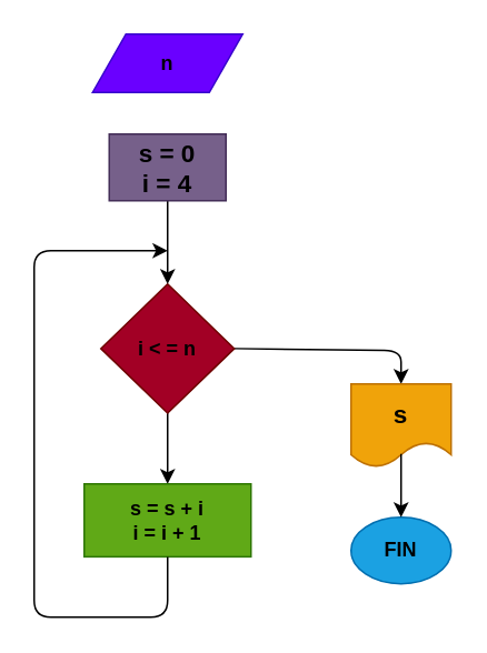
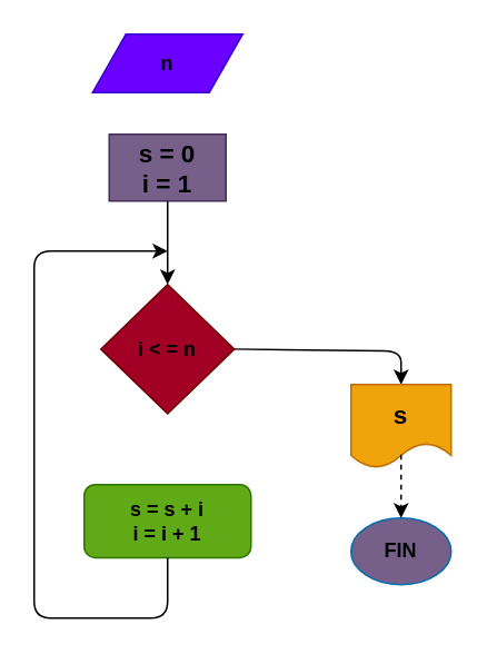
  <mxCell id="0" />
  <mxCell id="1" parent="0" />
  <mxCell id="2" value="&lt;font color=&quot;#000000&quot;&gt;&lt;b&gt;n&lt;/b&gt;&lt;/font&gt;" style="shape=parallelogram;perimeter=parallelogramPerimeter;whiteSpace=wrap;html=1;fixedSize=1;fillColor=#6a00ff;strokeColor=#3700CC;fontColor=#ffffff;" vertex="1" parent="1"><mxGeometry x="55" y="20" width="90" height="35" as="geometry" /></mxCell>
- <mxCell id="3" value="" style="edgeStyle=none;html=1;fontColor=#000000;" edge="1" parent="1" source="5" target="6"><mxGeometry relative="1" as="geometry" /></mxCell>
  <mxCell id="4" style="edgeStyle=none;html=1;exitX=1;exitY=0.5;exitDx=0;exitDy=0;entryX=0.5;entryY=0;entryDx=0;entryDy=0;fontColor=#000000;" edge="1" parent="1" source="5" target="7"><mxGeometry relative="1" as="geometry"><Array as="points"><mxPoint x="240" y="210" /></Array></mxGeometry></mxCell>
  <mxCell id="5" value="&lt;font color=&quot;#000000&quot;&gt;&lt;b&gt;i &amp;lt; = n&lt;/b&gt;&lt;/font&gt;" style="rhombus;whiteSpace=wrap;html=1;fillColor=#a20025;strokeColor=#6F0000;fontColor=#ffffff;" vertex="1" parent="1"><mxGeometry x="60" y="170" width="80" height="77.5" as="geometry" /></mxCell>
- <mxCell id="6" value="&lt;b&gt;&lt;font color=&quot;#000000&quot;&gt;s = s + i&lt;br&gt;i = i + 1&lt;/font&gt;&lt;/b&gt;" style="whiteSpace=wrap;html=1;fillColor=#60a917;strokeColor=#2D7600;fontColor=#ffffff;rounded=0;" vertex="1" parent="1"><mxGeometry x="50" y="290" width="100" height="43.75" as="geometry" /></mxCell>
+ <mxCell id="6" value="&lt;b&gt;&lt;font color=&quot;#000000&quot;&gt;s = s + i&lt;br&gt;i = i + 1&lt;/font&gt;&lt;/b&gt;" style="rounded=1;whiteSpace=wrap;html=1;fillColor=#60a917;strokeColor=#2D7600;fontColor=#ffffff;" vertex="1" parent="1"><mxGeometry x="50" y="290" width="100" height="43.75" as="geometry" /></mxCell>
  <mxCell id="7" value="&lt;b&gt;&lt;font style=&quot;font-size: 15px;&quot;&gt;s&lt;/font&gt;&lt;/b&gt;" style="shape=document;whiteSpace=wrap;html=1;boundedLbl=1;fontColor=#000000;fillColor=#f0a30a;strokeColor=#BD7000;" vertex="1" parent="1"><mxGeometry x="210" y="230" width="60" height="50" as="geometry" /></mxCell>
- <mxCell id="8" value="&lt;font color=&quot;#000000&quot;&gt;&lt;b&gt;FIN&lt;/b&gt;&lt;/font&gt;" style="ellipse;whiteSpace=wrap;html=1;fillColor=#1ba1e2;fontColor=#ffffff;strokeColor=#006EAF;" vertex="1" parent="1"><mxGeometry x="210" y="310" width="60" height="40" as="geometry" /></mxCell>
- <mxCell id="9" value="" style="endArrow=classic;html=1;fontColor=#000000;exitX=0.5;exitY=0.84;exitDx=0;exitDy=0;exitPerimeter=0;entryX=0.5;entryY=0;entryDx=0;entryDy=0;" edge="1" parent="1" source="7" target="8"><mxGeometry width="50" height="50" relative="1" as="geometry"><mxPoint x="90" y="230" as="sourcePoint" /><mxPoint x="140" y="180" as="targetPoint" /></mxGeometry></mxCell>
+ <mxCell id="8" value="&lt;font color=&quot;#000000&quot;&gt;&lt;b&gt;FIN&lt;/b&gt;&lt;/font&gt;" style="ellipse;whiteSpace=wrap;html=1;fillColor=#76608a;fontColor=#ffffff;strokeColor=#006EAF;" vertex="1" parent="1"><mxGeometry x="210" y="310" width="60" height="40" as="geometry" /></mxCell>
+ <mxCell id="9" value="" style="endArrow=classic;html=1;fontColor=#000000;exitX=0.5;exitY=0.84;exitDx=0;exitDy=0;exitPerimeter=0;entryX=0.5;entryY=0;entryDx=0;entryDy=0;dashed=1;" edge="1" parent="1" source="7" target="8"><mxGeometry width="50" height="50" relative="1" as="geometry"><mxPoint x="90" y="230" as="sourcePoint" /><mxPoint x="140" y="180" as="targetPoint" /></mxGeometry></mxCell>
  <mxCell id="10" value="" style="endArrow=classic;html=1;fontSize=15;fontColor=#000000;exitX=0.5;exitY=1;exitDx=0;exitDy=0;" edge="1" parent="1" source="6"><mxGeometry width="50" height="50" relative="1" as="geometry"><mxPoint x="90" y="220" as="sourcePoint" /><mxPoint x="100" y="150" as="targetPoint" /><Array as="points"><mxPoint x="100" y="370" /><mxPoint x="20" y="370" /><mxPoint x="20" y="150" /></Array></mxGeometry></mxCell>
  <mxCell id="11" value="" style="edgeStyle=none;html=1;fontSize=15;fontColor=#000000;" edge="1" parent="1" source="12" target="5"><mxGeometry relative="1" as="geometry" /></mxCell>
- <mxCell id="12" value="&lt;b&gt;&lt;font color=&quot;#000000&quot;&gt;s = 0&lt;br&gt;i = 4&lt;/font&gt;&lt;/b&gt;" style="rounded=0;whiteSpace=wrap;html=1;fontSize=15;fontColor=#ffffff;fillColor=#76608a;strokeColor=#432D57;" vertex="1" parent="1"><mxGeometry x="65" y="80" width="70" height="40" as="geometry" /></mxCell>
+ <mxCell id="12" value="&lt;b&gt;&lt;font color=&quot;#000000&quot;&gt;s = 0&lt;br&gt;i = 1&lt;/font&gt;&lt;/b&gt;" style="rounded=0;whiteSpace=wrap;html=1;fontSize=15;fontColor=#ffffff;fillColor=#76608a;strokeColor=#432D57;" vertex="1" parent="1"><mxGeometry x="65" y="80" width="70" height="40" as="geometry" /></mxCell>
